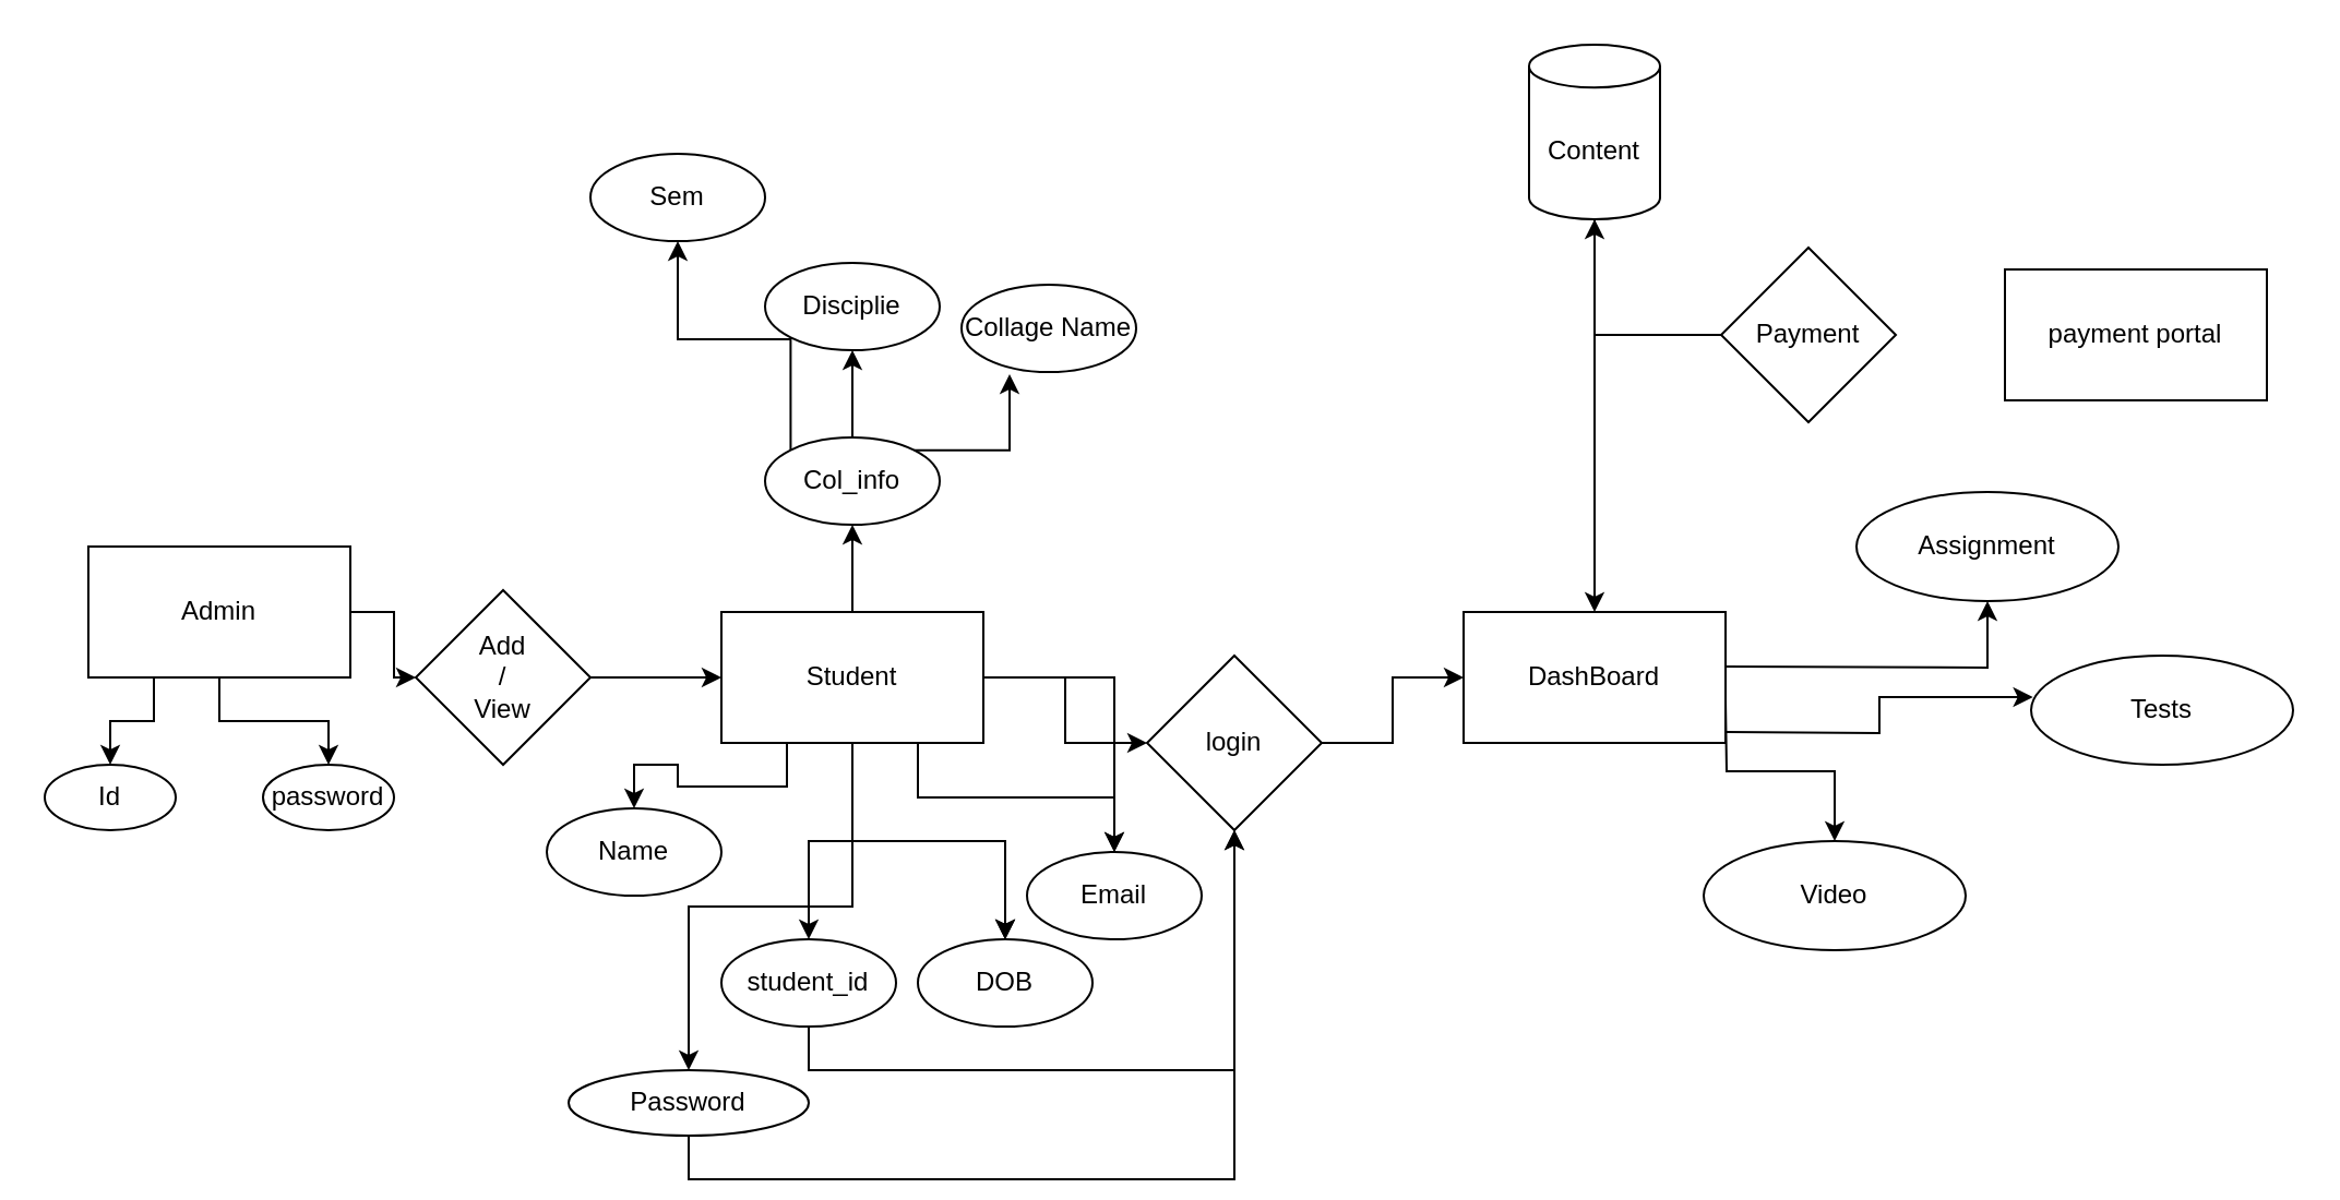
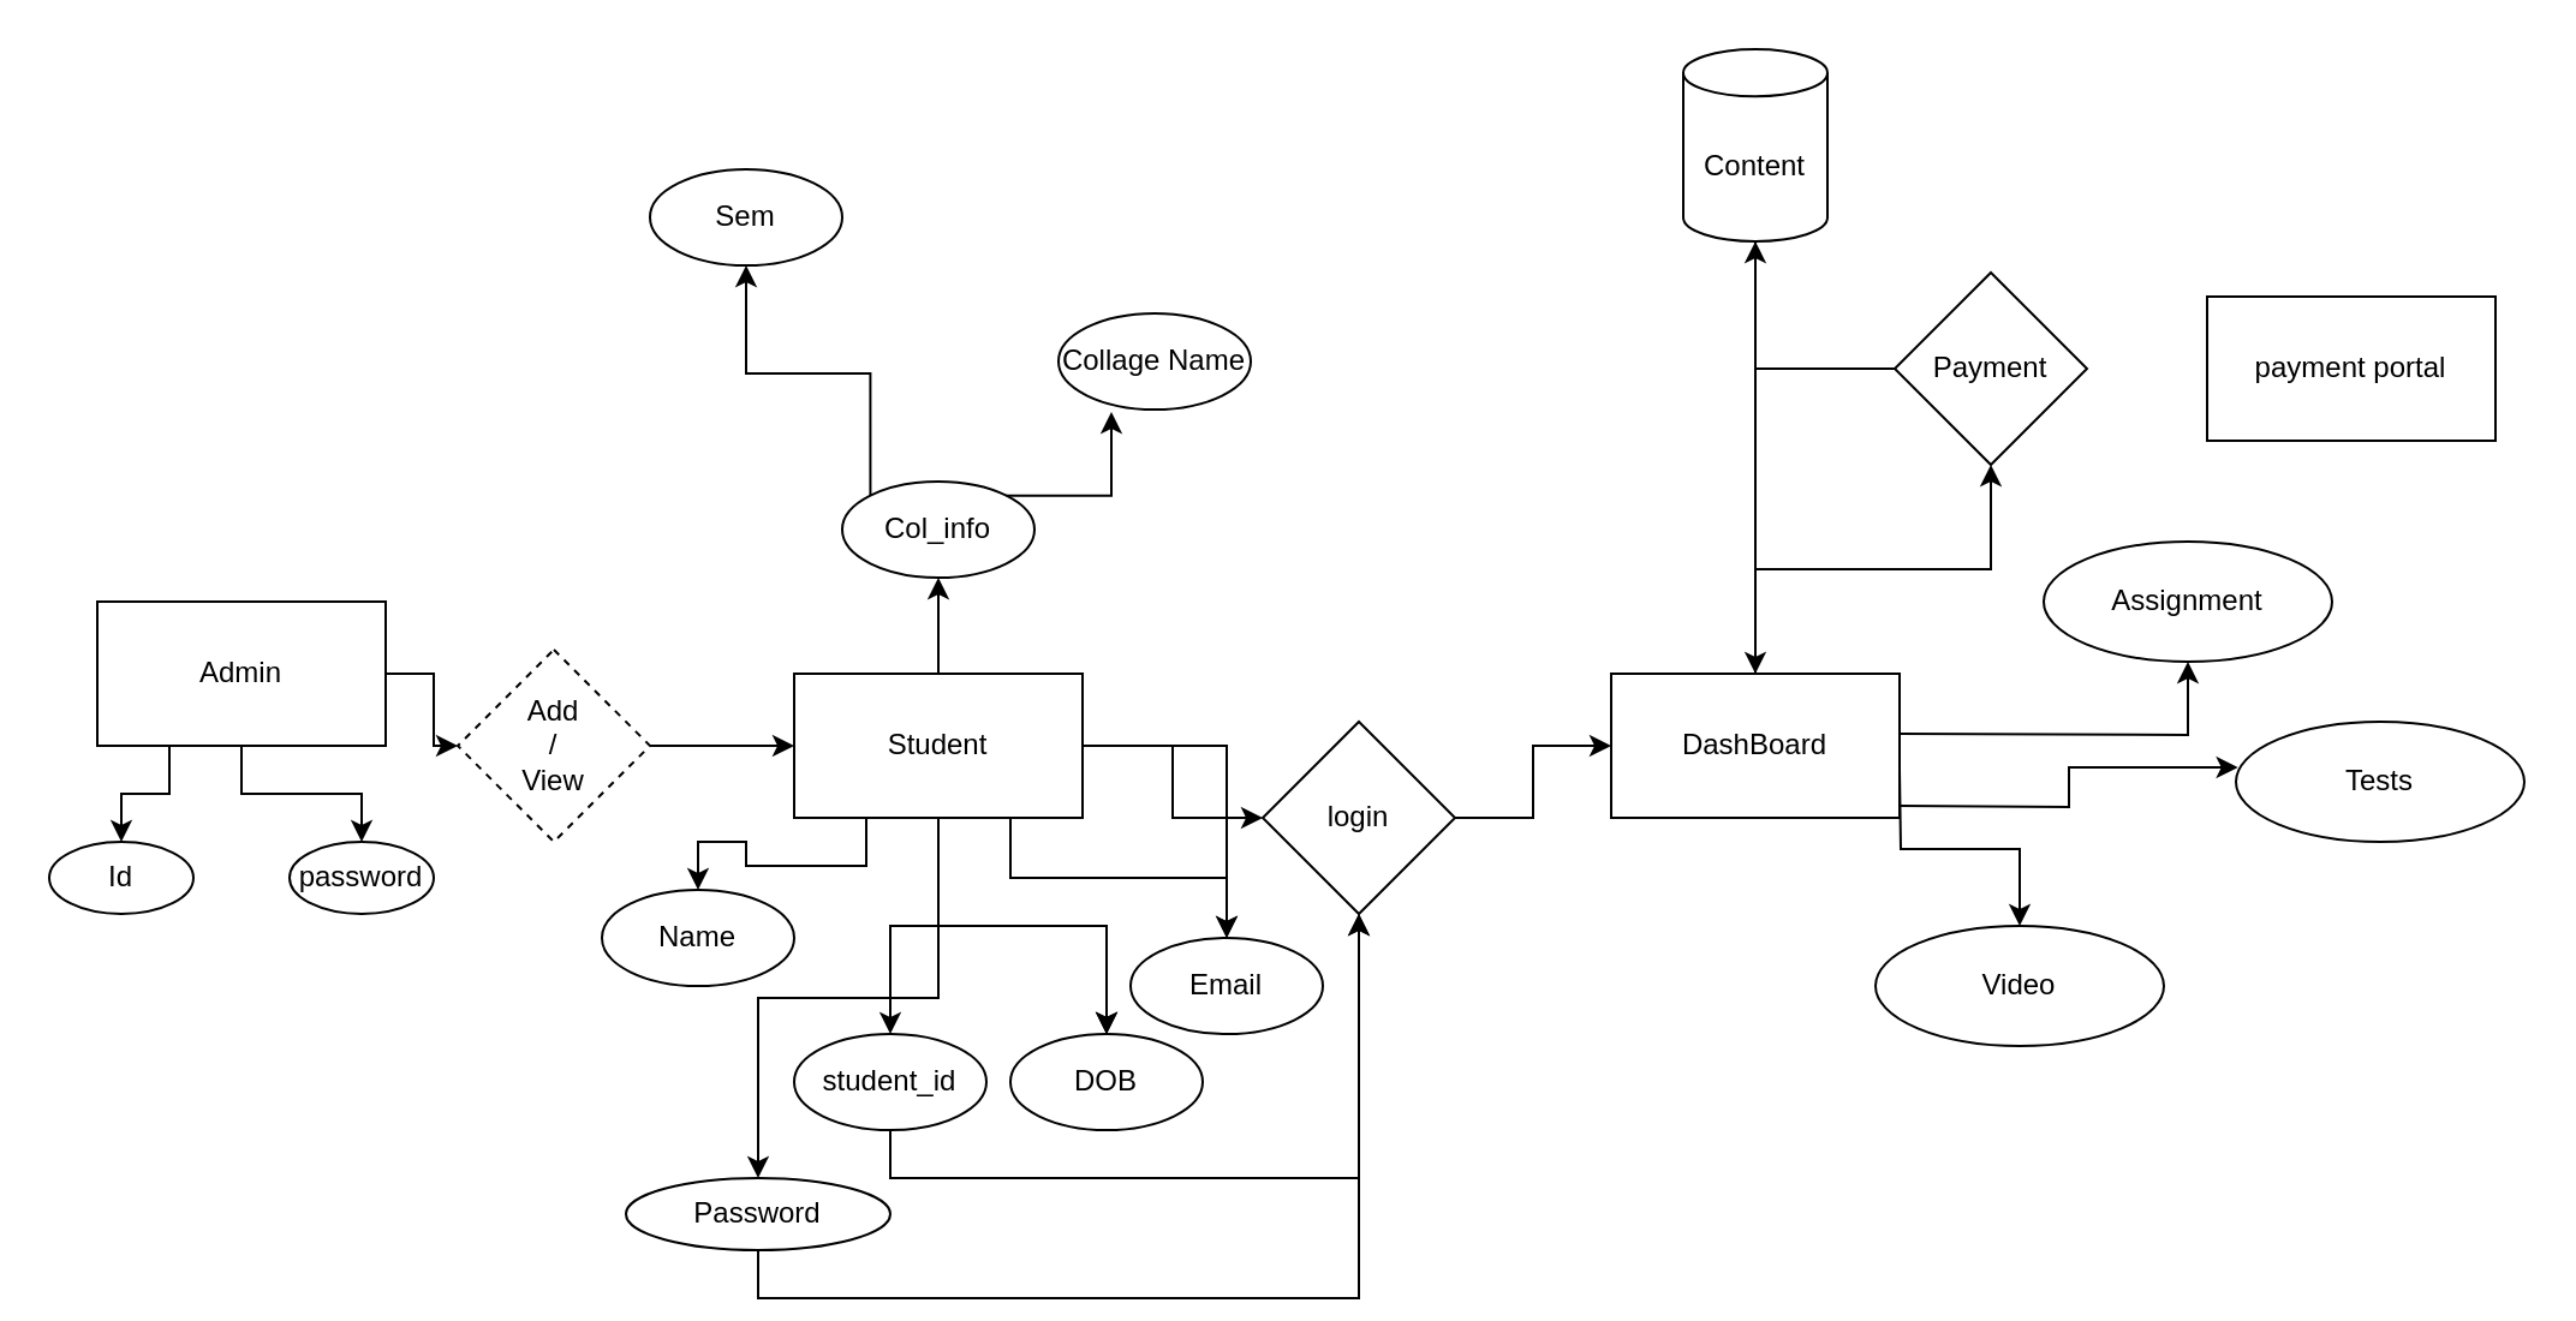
  <mxCell id="0" />
  <mxCell id="1" parent="0" />
  <mxCell id="2" style="edgeStyle=orthogonalEdgeStyle;rounded=0;orthogonalLoop=1;jettySize=auto;html=1;exitX=0.25;exitY=1;exitDx=0;exitDy=0;entryX=0.5;entryY=0;entryDx=0;entryDy=0;" edge="1" parent="1" source="5" target="6"><mxGeometry relative="1" as="geometry" /></mxCell>
  <mxCell id="3" style="edgeStyle=orthogonalEdgeStyle;rounded=0;orthogonalLoop=1;jettySize=auto;html=1;exitX=0.5;exitY=1;exitDx=0;exitDy=0;entryX=0.5;entryY=0;entryDx=0;entryDy=0;" edge="1" parent="1" source="5" target="7"><mxGeometry relative="1" as="geometry" /></mxCell>
  <mxCell id="4" style="edgeStyle=orthogonalEdgeStyle;rounded=0;orthogonalLoop=1;jettySize=auto;html=1;exitX=1;exitY=0.5;exitDx=0;exitDy=0;entryX=0;entryY=0.5;entryDx=0;entryDy=0;" edge="1" parent="1" source="5" target="9"><mxGeometry relative="1" as="geometry" /></mxCell>
  <mxCell id="5" value="&lt;div&gt;Admin&lt;/div&gt;" style="rounded=0;whiteSpace=wrap;html=1;" vertex="1" parent="1"><mxGeometry x="40" y="250" width="120" height="60" as="geometry" /></mxCell>
  <mxCell id="6" value="Id" style="ellipse;whiteSpace=wrap;html=1;" vertex="1" parent="1"><mxGeometry x="20" y="350" width="60" height="30" as="geometry" /></mxCell>
  <mxCell id="7" value="&lt;div&gt;password&lt;/div&gt;" style="ellipse;whiteSpace=wrap;html=1;" vertex="1" parent="1"><mxGeometry x="120" y="350" width="60" height="30" as="geometry" /></mxCell>
  <mxCell id="8" style="edgeStyle=orthogonalEdgeStyle;rounded=0;orthogonalLoop=1;jettySize=auto;html=1;exitX=1;exitY=0.5;exitDx=0;exitDy=0;entryX=0;entryY=0.5;entryDx=0;entryDy=0;" edge="1" parent="1" source="9" target="20"><mxGeometry relative="1" as="geometry"><mxPoint x="330" y="310" as="targetPoint" /></mxGeometry></mxCell>
- <mxCell id="9" value="&lt;div&gt;Add&lt;/div&gt;&lt;div&gt;/&lt;/div&gt;&lt;div&gt;View&lt;br&gt;&lt;/div&gt;" style="rhombus;whiteSpace=wrap;html=1;" vertex="1" parent="1"><mxGeometry x="190" y="270" width="80" height="80" as="geometry" /></mxCell>
+ <mxCell id="9" value="&lt;div&gt;Add&lt;/div&gt;&lt;div&gt;/&lt;/div&gt;&lt;div&gt;View&lt;br&gt;&lt;/div&gt;" style="rhombus;whiteSpace=wrap;html=1;dashed=1;" vertex="1" parent="1"><mxGeometry x="190" y="270" width="80" height="80" as="geometry" /></mxCell>
  <mxCell id="10" style="edgeStyle=orthogonalEdgeStyle;rounded=0;orthogonalLoop=1;jettySize=auto;html=1;exitX=0.5;exitY=0;exitDx=0;exitDy=0;entryX=0.5;entryY=1;entryDx=0;entryDy=0;" edge="1" parent="1" source="20" target="26"><mxGeometry relative="1" as="geometry" /></mxCell>
  <mxCell id="11" style="edgeStyle=orthogonalEdgeStyle;rounded=0;orthogonalLoop=1;jettySize=auto;html=1;exitX=0.25;exitY=1;exitDx=0;exitDy=0;entryX=0.5;entryY=0;entryDx=0;entryDy=0;" edge="1" parent="1" source="20" target="21"><mxGeometry relative="1" as="geometry" /></mxCell>
  <mxCell id="12" style="edgeStyle=orthogonalEdgeStyle;rounded=0;orthogonalLoop=1;jettySize=auto;html=1;exitX=0.5;exitY=1;exitDx=0;exitDy=0;entryX=0.5;entryY=0;entryDx=0;entryDy=0;" edge="1" parent="1" source="20" target="22"><mxGeometry relative="1" as="geometry" /></mxCell>
  <mxCell id="13" style="edgeStyle=orthogonalEdgeStyle;rounded=0;orthogonalLoop=1;jettySize=auto;html=1;exitX=0.75;exitY=1;exitDx=0;exitDy=0;" edge="1" parent="1" source="20" target="23"><mxGeometry relative="1" as="geometry" /></mxCell>
  <mxCell id="14" value="" style="edgeStyle=orthogonalEdgeStyle;rounded=0;orthogonalLoop=1;jettySize=auto;html=1;" edge="1" parent="1" source="20" target="32"><mxGeometry relative="1" as="geometry" /></mxCell>
  <mxCell id="15" value="" style="edgeStyle=orthogonalEdgeStyle;rounded=0;orthogonalLoop=1;jettySize=auto;html=1;" edge="1" parent="1" source="20" target="23"><mxGeometry relative="1" as="geometry" /></mxCell>
  <mxCell id="16" value="" style="edgeStyle=orthogonalEdgeStyle;rounded=0;orthogonalLoop=1;jettySize=auto;html=1;" edge="1" parent="1" source="20" target="22"><mxGeometry relative="1" as="geometry" /></mxCell>
  <mxCell id="17" value="" style="edgeStyle=orthogonalEdgeStyle;rounded=0;orthogonalLoop=1;jettySize=auto;html=1;" edge="1" parent="1" source="20" target="22"><mxGeometry relative="1" as="geometry" /></mxCell>
  <mxCell id="18" style="edgeStyle=orthogonalEdgeStyle;rounded=0;orthogonalLoop=1;jettySize=auto;html=1;exitX=0.5;exitY=1;exitDx=0;exitDy=0;" edge="1" parent="1" source="20" target="38"><mxGeometry relative="1" as="geometry" /></mxCell>
  <mxCell id="19" style="edgeStyle=orthogonalEdgeStyle;rounded=0;orthogonalLoop=1;jettySize=auto;html=1;exitX=0.5;exitY=1;exitDx=0;exitDy=0;entryX=0.5;entryY=0;entryDx=0;entryDy=0;" edge="1" parent="1" source="20" target="40"><mxGeometry relative="1" as="geometry"><mxPoint x="270" y="490" as="targetPoint" /></mxGeometry></mxCell>
  <mxCell id="20" value="Student" style="rounded=0;whiteSpace=wrap;html=1;" vertex="1" parent="1"><mxGeometry x="330" y="280" width="120" height="60" as="geometry" /></mxCell>
  <mxCell id="21" value="Name" style="ellipse;whiteSpace=wrap;html=1;" vertex="1" parent="1"><mxGeometry x="250" y="370" width="80" height="40" as="geometry" /></mxCell>
  <mxCell id="22" value="DOB" style="ellipse;whiteSpace=wrap;html=1;" vertex="1" parent="1"><mxGeometry x="420" y="430" width="80" height="40" as="geometry" /></mxCell>
  <mxCell id="23" value="Email" style="ellipse;whiteSpace=wrap;html=1;" vertex="1" parent="1"><mxGeometry x="470" y="390" width="80" height="40" as="geometry" /></mxCell>
- <mxCell id="24" style="edgeStyle=orthogonalEdgeStyle;rounded=0;orthogonalLoop=1;jettySize=auto;html=1;exitX=0.5;exitY=0;exitDx=0;exitDy=0;entryX=0.5;entryY=1;entryDx=0;entryDy=0;" edge="1" parent="1" source="26" target="28"><mxGeometry relative="1" as="geometry" /></mxCell>
  <mxCell id="25" style="edgeStyle=orthogonalEdgeStyle;rounded=0;orthogonalLoop=1;jettySize=auto;html=1;exitX=0;exitY=0;exitDx=0;exitDy=0;entryX=0.5;entryY=1;entryDx=0;entryDy=0;" edge="1" parent="1" source="26" target="27"><mxGeometry relative="1" as="geometry" /></mxCell>
  <mxCell id="26" value="Col_info" style="ellipse;whiteSpace=wrap;html=1;" vertex="1" parent="1"><mxGeometry x="350" y="200" width="80" height="40" as="geometry" /></mxCell>
  <mxCell id="27" value="Sem" style="ellipse;whiteSpace=wrap;html=1;" vertex="1" parent="1"><mxGeometry x="270" y="70" width="80" height="40" as="geometry" /></mxCell>
- <mxCell id="28" value="Disciplie" style="ellipse;whiteSpace=wrap;html=1;" vertex="1" parent="1"><mxGeometry x="350" y="120" width="80" height="40" as="geometry" /></mxCell>
  <mxCell id="29" value="Collage Name" style="ellipse;whiteSpace=wrap;html=1;" vertex="1" parent="1"><mxGeometry x="440" y="130" width="80" height="40" as="geometry" /></mxCell>
  <mxCell id="30" style="edgeStyle=orthogonalEdgeStyle;rounded=0;orthogonalLoop=1;jettySize=auto;html=1;exitX=1;exitY=0;exitDx=0;exitDy=0;entryX=0.275;entryY=1.025;entryDx=0;entryDy=0;entryPerimeter=0;" edge="1" parent="1" source="26" target="29"><mxGeometry relative="1" as="geometry" /></mxCell>
  <mxCell id="31" value="" style="edgeStyle=orthogonalEdgeStyle;rounded=0;orthogonalLoop=1;jettySize=auto;html=1;" edge="1" parent="1" source="32" target="36"><mxGeometry relative="1" as="geometry" /></mxCell>
  <mxCell id="32" value="login" style="rhombus;whiteSpace=wrap;html=1;rounded=0;" vertex="1" parent="1"><mxGeometry x="525" y="300" width="80" height="80" as="geometry" /></mxCell>
  <mxCell id="33" value="" style="edgeStyle=orthogonalEdgeStyle;rounded=0;orthogonalLoop=1;jettySize=auto;html=1;" edge="1" parent="1" target="43"><mxGeometry relative="1" as="geometry"><mxPoint x="790" y="305" as="sourcePoint" /></mxGeometry></mxCell>
  <mxCell id="34" style="edgeStyle=orthogonalEdgeStyle;rounded=0;orthogonalLoop=1;jettySize=auto;html=1;exitX=1;exitY=0.75;exitDx=0;exitDy=0;entryX=0.5;entryY=0;entryDx=0;entryDy=0;" edge="1" parent="1" target="44"><mxGeometry relative="1" as="geometry"><mxPoint x="790" y="320" as="sourcePoint" /></mxGeometry></mxCell>
+ <mxCell id="35" value="" style="edgeStyle=orthogonalEdgeStyle;rounded=0;orthogonalLoop=1;jettySize=auto;html=1;" edge="1" parent="1" source="36" target="48"><mxGeometry relative="1" as="geometry" /></mxCell>
  <mxCell id="36" value="DashBoard" style="whiteSpace=wrap;html=1;rounded=0;" vertex="1" parent="1"><mxGeometry x="670" y="280" width="120" height="60" as="geometry" /></mxCell>
  <mxCell id="37" style="edgeStyle=orthogonalEdgeStyle;rounded=0;orthogonalLoop=1;jettySize=auto;html=1;exitX=0.5;exitY=1;exitDx=0;exitDy=0;entryX=0.5;entryY=1;entryDx=0;entryDy=0;" edge="1" parent="1" source="38" target="32"><mxGeometry relative="1" as="geometry" /></mxCell>
  <mxCell id="38" value="&lt;div&gt;student_id&lt;/div&gt;" style="ellipse;whiteSpace=wrap;html=1;" vertex="1" parent="1"><mxGeometry x="330" y="430" width="80" height="40" as="geometry" /></mxCell>
  <mxCell id="39" style="edgeStyle=orthogonalEdgeStyle;rounded=0;orthogonalLoop=1;jettySize=auto;html=1;exitX=0.5;exitY=1;exitDx=0;exitDy=0;" edge="1" parent="1" source="40" target="32"><mxGeometry relative="1" as="geometry" /></mxCell>
  <mxCell id="40" value="&lt;div&gt;Password&lt;/div&gt;" style="ellipse;whiteSpace=wrap;html=1;" vertex="1" parent="1"><mxGeometry x="260" y="490" width="110" height="30" as="geometry" /></mxCell>
  <mxCell id="41" value="" style="edgeStyle=orthogonalEdgeStyle;rounded=0;orthogonalLoop=1;jettySize=auto;html=1;entryX=0.5;entryY=0;entryDx=0;entryDy=0;" edge="1" parent="1" source="42" target="36"><mxGeometry relative="1" as="geometry"><mxPoint x="710" y="190" as="targetPoint" /></mxGeometry></mxCell>
  <mxCell id="42" value="Content" style="shape=cylinder3;whiteSpace=wrap;html=1;boundedLbl=1;backgroundOutline=1;size=9.833;" vertex="1" parent="1"><mxGeometry x="700" y="20" width="60" height="80" as="geometry" /></mxCell>
  <mxCell id="43" value="Assignment" style="ellipse;whiteSpace=wrap;html=1;rounded=0;" vertex="1" parent="1"><mxGeometry x="850" y="225" width="120" height="50" as="geometry" /></mxCell>
  <mxCell id="44" value="Video" style="ellipse;whiteSpace=wrap;html=1;rounded=0;" vertex="1" parent="1"><mxGeometry x="780" y="385" width="120" height="50" as="geometry" /></mxCell>
  <mxCell id="45" value="Tests" style="ellipse;whiteSpace=wrap;html=1;rounded=0;" vertex="1" parent="1"><mxGeometry x="930" y="300" width="120" height="50" as="geometry" /></mxCell>
  <mxCell id="46" style="edgeStyle=orthogonalEdgeStyle;rounded=0;orthogonalLoop=1;jettySize=auto;html=1;exitX=1;exitY=1;exitDx=0;exitDy=0;entryX=0.007;entryY=0.38;entryDx=0;entryDy=0;entryPerimeter=0;" edge="1" parent="1" target="45"><mxGeometry relative="1" as="geometry"><mxPoint x="790" y="335" as="sourcePoint" /></mxGeometry></mxCell>
  <mxCell id="47" value="" style="edgeStyle=orthogonalEdgeStyle;rounded=0;orthogonalLoop=1;jettySize=auto;html=1;" edge="1" parent="1" source="48" target="42"><mxGeometry relative="1" as="geometry" /></mxCell>
  <mxCell id="48" value="Payment" style="rhombus;whiteSpace=wrap;html=1;rounded=0;" vertex="1" parent="1"><mxGeometry x="788" y="113" width="80" height="80" as="geometry" /></mxCell>
  <mxCell id="49" value="payment portal" style="whiteSpace=wrap;html=1;rounded=0;" vertex="1" parent="1"><mxGeometry x="918" y="123" width="120" height="60" as="geometry" /></mxCell>
